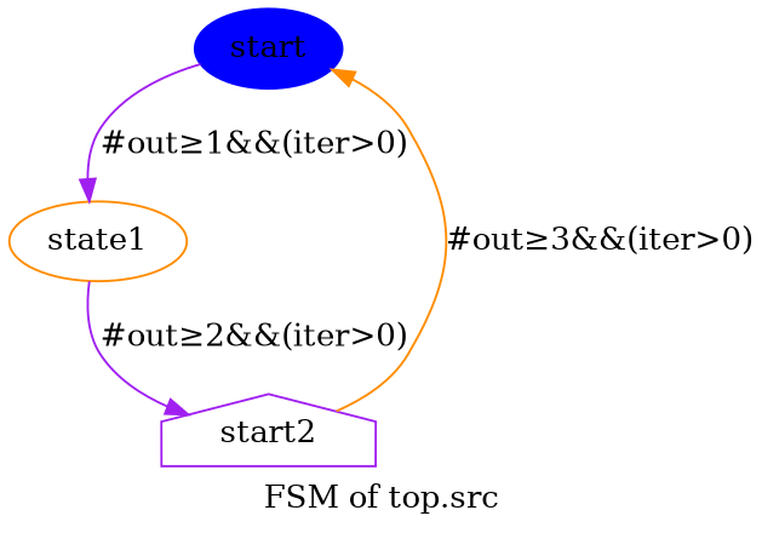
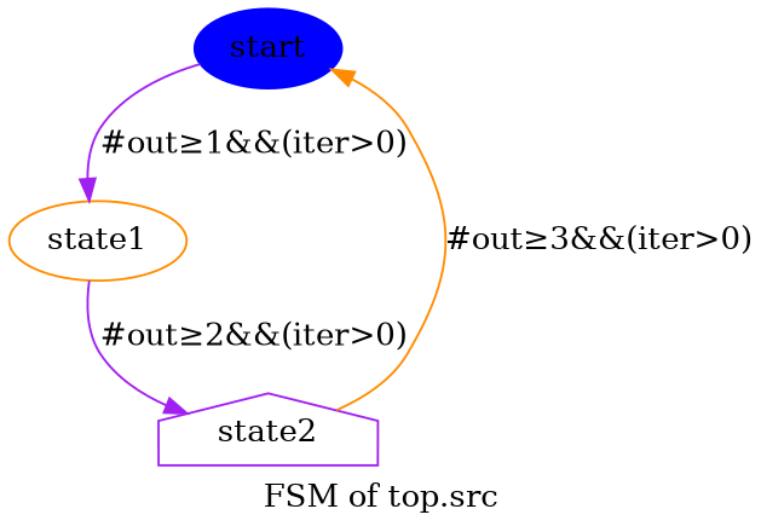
  digraph {
    label="FSM of top.src"
    node [shape=ellipse]
    edge [color=purple]
    n1 [color=blue label=start style=filled]
    n2 [label=state1 color=darkorange]
-   n3 [label=start2 color=purple shape=house]
+   n3 [label=state2 color=purple shape=house]
    n1 -> n2 [label="#out≥1&&(iter>0)"]
    n2 -> n3 [label="#out≥2&&(iter>0)"]
    n3 -> n1 [label="#out≥3&&(iter>0)" color=darkorange]
  }
